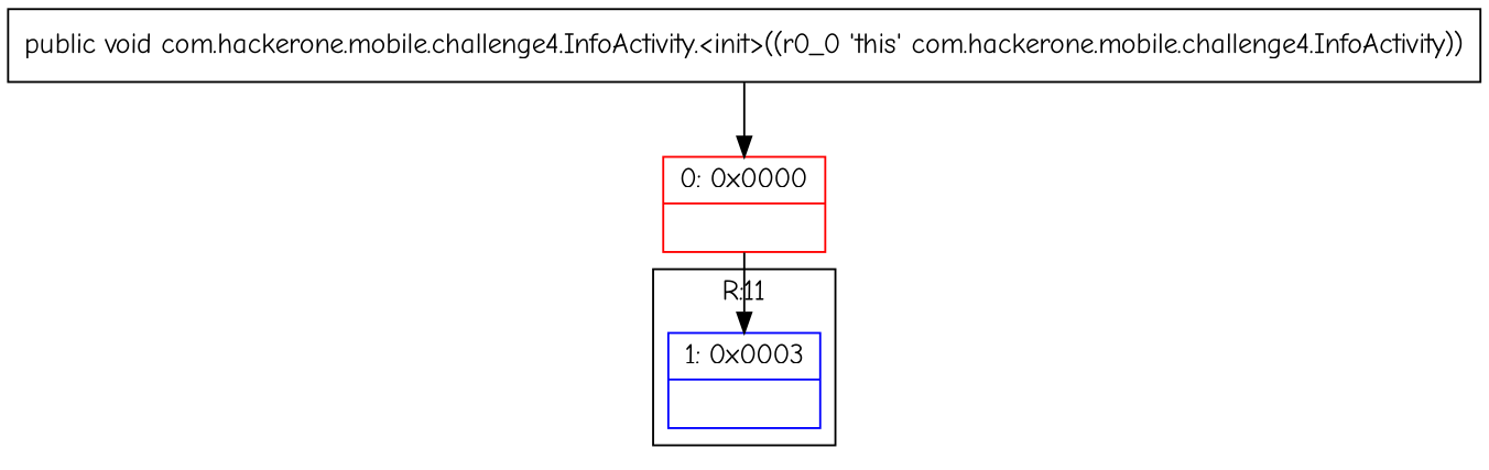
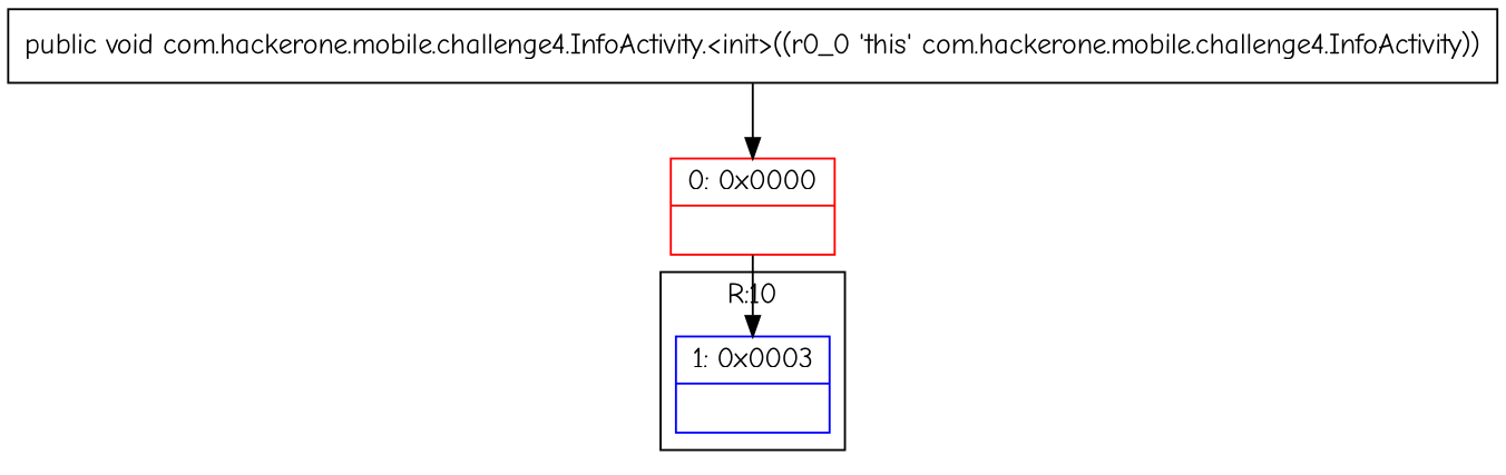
  digraph {
    fontname="Comic Neue"
    node [shape=record fontname="Comic Neue"]
    edge [fontname="Comic Neue"]
    n1 [color=blue label="{1\:\ 0x0003|\l}"]
    n2 [color=red label="{0\:\ 0x0000|\l}"]
    n3 [label="{public void com.hackerone.mobile.challenge4.InfoActivity.\<init\>((r0_0 'this' com.hackerone.mobile.challenge4.InfoActivity)) }"]
    subgraph cluster_1 {
-     label="R:11"
+     label="R:10"
      n1
    }
    n2 -> n1
    n3 -> n2
  }
